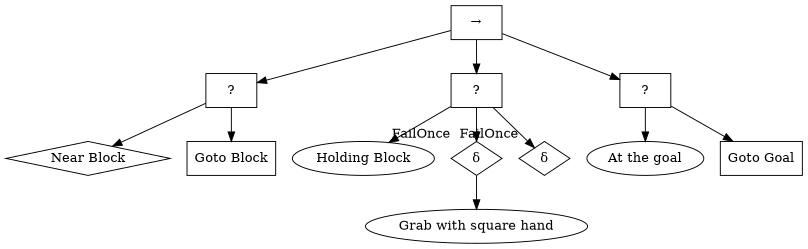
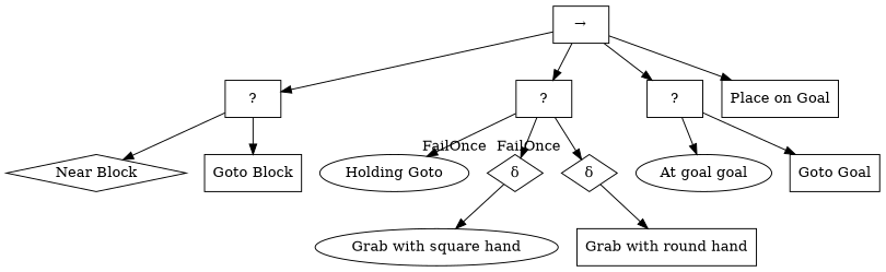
  digraph {
    node [shape=box]
    n1 [label="→"]
    n2 [label="?"]
    n3 [label="?"]
    n4 [label="?"]
+   n5 [label="Place on Goal"]
    n6 [label="Near Block" shape=diamond]
    n7 [label="Goto Block"]
-   n8 [label="Holding Block" shape=ellipse]
+   n8 [label="Holding Goto" shape=ellipse]
    n9 [label="δ" shape=diamond xlabel=FailOnce]
    n10 [label="δ" shape=diamond xlabel=FailOnce]
-   n11 [label="At the goal" shape=ellipse]
+   n11 [label="At goal goal" shape=ellipse]
    n12 [label="Goto Goal"]
    n13 [label="Grab with square hand" shape=ellipse]
+   n14 [label="Grab with round hand"]
    n1 -> n2
    n1 -> n3
    n1 -> n4
+   n1 -> n5
    n2 -> n6
    n2 -> n7
    n3 -> n8
    n3 -> n9
    n3 -> n10
    n4 -> n11
    n4 -> n12
    n9 -> n13
+   n10 -> n14
  }
